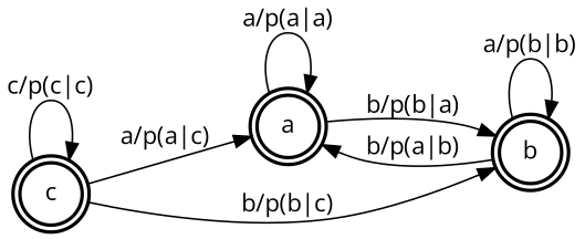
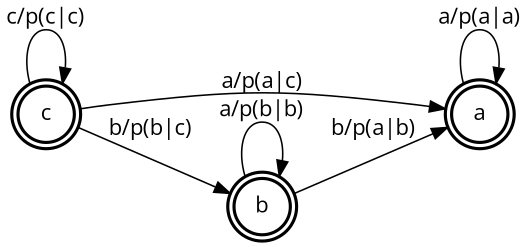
  digraph {
    fontname="Open Sans"
    nodesep=0.45
    rankdir=LR
    ranksep=0.5
    node [fontname="Open Sans" fontsize=14 penwidth=2.0 shape=doublecircle]
    edge [fontname="Open Sans" fontsize=14]
    n1 [label=a]
    n2 [label=b]
    n3 [label=c]
    n1 -> n1 [label="a/p(a|a)"]
-   n1 -> n2 [label="b/p(b|a)"]
    n2 -> n1 [label="b/p(a|b)"]
    n2 -> n2 [label="a/p(b|b)"]
    n3 -> n1 [label="a/p(a|c)"]
    n3 -> n2 [label="b/p(b|c)"]
    n3 -> n3 [label="c/p(c|c)"]
  }
